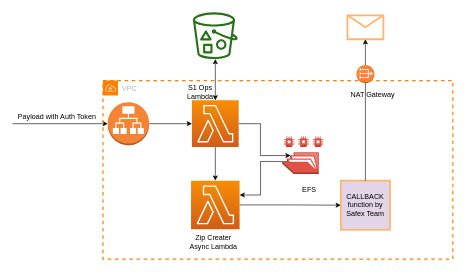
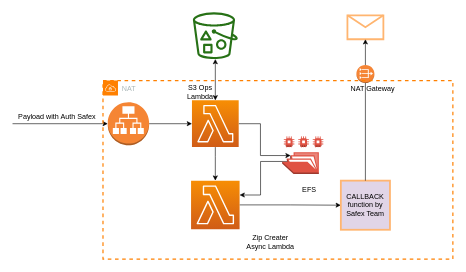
  <mxCell id="0" />
  <mxCell id="1" parent="0" />
  <mxCell id="2" style="edgeStyle=orthogonalEdgeStyle;rounded=0;orthogonalLoop=1;jettySize=auto;html=1;startArrow=none;startFill=0;" edge="1" parent="1" source="4" target="15"><mxGeometry relative="1" as="geometry" /></mxCell>
  <mxCell id="3" style="edgeStyle=orthogonalEdgeStyle;rounded=0;orthogonalLoop=1;jettySize=auto;html=1;entryX=0.205;entryY=0.51;entryDx=0;entryDy=0;entryPerimeter=0;startArrow=classic;startFill=1;endArrow=none;endFill=0;" edge="1" parent="1" source="4" target="9"><mxGeometry relative="1" as="geometry"><Array as="points"><mxPoint x="434" y="325" /><mxPoint x="434" y="269" /><mxPoint x="484" y="269" /></Array></mxGeometry></mxCell>
  <mxCell id="4" value="" style="points=[[0,0,0],[0.25,0,0],[0.5,0,0],[0.75,0,0],[1,0,0],[0,1,0],[0.25,1,0],[0.5,1,0],[0.75,1,0],[1,1,0],[0,0.25,0],[0,0.5,0],[0,0.75,0],[1,0.25,0],[1,0.5,0],[1,0.75,0]];outlineConnect=0;fontColor=#232F3E;gradientColor=#F78E04;gradientDirection=north;fillColor=#D05C17;strokeColor=#ffffff;dashed=0;verticalLabelPosition=bottom;verticalAlign=top;align=center;html=1;fontSize=12;fontStyle=0;aspect=fixed;shape=mxgraph.aws4.resourceIcon;resIcon=mxgraph.aws4.lambda;" vertex="1" parent="1"><mxGeometry x="318" y="301" width="81" height="81" as="geometry" /></mxCell>
  <mxCell id="5" style="edgeStyle=orthogonalEdgeStyle;rounded=0;orthogonalLoop=1;jettySize=auto;html=1;entryX=0.5;entryY=0;entryDx=0;entryDy=0;entryPerimeter=0;" edge="1" parent="1" source="8" target="4"><mxGeometry relative="1" as="geometry"><Array as="points"><mxPoint x="359" y="261" /><mxPoint x="359" y="261" /></Array></mxGeometry></mxCell>
  <mxCell id="6" value="" style="edgeStyle=orthogonalEdgeStyle;rounded=0;orthogonalLoop=1;jettySize=auto;html=1;startArrow=classic;startFill=1;" edge="1" parent="1" source="8" target="11"><mxGeometry relative="1" as="geometry" /></mxCell>
  <mxCell id="7" style="edgeStyle=orthogonalEdgeStyle;rounded=0;orthogonalLoop=1;jettySize=auto;html=1;entryX=0.205;entryY=0.51;entryDx=0;entryDy=0;entryPerimeter=0;startArrow=none;startFill=0;" edge="1" parent="1" source="8" target="9"><mxGeometry relative="1" as="geometry" /></mxCell>
  <mxCell id="8" value="" style="points=[[0,0,0],[0.25,0,0],[0.5,0,0],[0.75,0,0],[1,0,0],[0,1,0],[0.25,1,0],[0.5,1,0],[0.75,1,0],[1,1,0],[0,0.25,0],[0,0.5,0],[0,0.75,0],[1,0.25,0],[1,0.5,0],[1,0.75,0]];outlineConnect=0;fontColor=#232F3E;gradientColor=#F78E04;gradientDirection=north;fillColor=#D05C17;strokeColor=#ffffff;dashed=0;verticalLabelPosition=bottom;verticalAlign=top;align=center;html=1;fontSize=12;fontStyle=0;aspect=fixed;shape=mxgraph.aws4.resourceIcon;resIcon=mxgraph.aws4.lambda;" vertex="1" parent="1"><mxGeometry x="319.5" y="167" width="78" height="78" as="geometry" /></mxCell>
  <mxCell id="9" value="" style="outlineConnect=0;dashed=0;verticalLabelPosition=bottom;verticalAlign=top;align=center;html=1;shape=mxgraph.aws3.efs_share;fillColor=#E05243;gradientColor=none;" vertex="1" parent="1"><mxGeometry x="470" y="227" width="69" height="63" as="geometry" /></mxCell>
  <mxCell id="10" value="" style="shape=message;html=1;whiteSpace=wrap;html=1;outlineConnect=0;strokeColor=#FFB570;strokeWidth=3;" vertex="1" parent="1"><mxGeometry x="579" y="25" width="60" height="40" as="geometry" /></mxCell>
  <mxCell id="11" value="" style="outlineConnect=0;fontColor=#232F3E;gradientColor=none;fillColor=#277116;strokeColor=none;dashed=0;verticalLabelPosition=bottom;verticalAlign=top;align=center;html=1;fontSize=12;fontStyle=0;aspect=fixed;pointerEvents=1;shape=mxgraph.aws4.bucket_with_objects;" vertex="1" parent="1"><mxGeometry x="321" y="20" width="75" height="78" as="geometry" /></mxCell>
  <mxCell id="12" style="edgeStyle=orthogonalEdgeStyle;rounded=0;orthogonalLoop=1;jettySize=auto;html=1;entryX=0;entryY=0.5;entryDx=0;entryDy=0;entryPerimeter=0;startArrow=none;startFill=0;" edge="1" parent="1" source="13" target="8"><mxGeometry relative="1" as="geometry" /></mxCell>
  <mxCell id="13" value="" style="outlineConnect=0;dashed=0;verticalLabelPosition=bottom;verticalAlign=top;align=center;html=1;shape=mxgraph.aws3.application_load_balancer;fillColor=#F58534;gradientColor=none;strokeColor=#FFB570;" vertex="1" parent="1"><mxGeometry x="179" y="170" width="69" height="72" as="geometry" /></mxCell>
  <mxCell id="14" style="edgeStyle=orthogonalEdgeStyle;rounded=0;orthogonalLoop=1;jettySize=auto;html=1;entryX=0.5;entryY=1;entryDx=0;entryDy=0;startArrow=none;startFill=0;" edge="1" parent="1" source="23" target="10"><mxGeometry relative="1" as="geometry" /></mxCell>
  <mxCell id="15" value="CALLBACK function by Safex Team" style="whiteSpace=wrap;html=1;aspect=fixed;strokeColor=#FFB570;strokeWidth=3;fillColor=#e1d5e7;" vertex="1" parent="1"><mxGeometry x="568" y="301" width="82" height="82" as="geometry" /></mxCell>
  <mxCell id="16" value="EFS" style="text;html=1;align=center;verticalAlign=middle;resizable=0;points=[];autosize=1;strokeColor=none;" vertex="1" parent="1"><mxGeometry x="498" y="308" width="33" height="18" as="geometry" /></mxCell>
- <mxCell id="17" value="S1 Ops &lt;br&gt;Lambda" style="text;html=1;align=center;verticalAlign=middle;resizable=0;points=[];autosize=1;strokeColor=none;" vertex="1" parent="1"><mxGeometry x="306" y="138" width="53" height="32" as="geometry" /></mxCell>
- <mxCell id="18" value="Zip Creater&lt;br&gt;Async Lambda" style="text;html=1;align=center;verticalAlign=middle;resizable=0;points=[];autosize=1;strokeColor=none;" vertex="1" parent="1"><mxGeometry x="310" y="387" width="89" height="32" as="geometry" /></mxCell>
- <mxCell id="19" value="Payload with Auth Token" style="text;html=1;align=center;verticalAlign=middle;resizable=0;points=[];autosize=1;strokeColor=none;" vertex="1" parent="1"><mxGeometry x="23" y="186" width="141" height="18" as="geometry" /></mxCell>
+ <mxCell id="17" value="S3 Ops &lt;br&gt;Lambda" style="text;html=1;align=center;verticalAlign=middle;resizable=0;points=[];autosize=1;strokeColor=none;" vertex="1" parent="1"><mxGeometry x="306" y="138" width="53" height="32" as="geometry" /></mxCell>
+ <mxCell id="18" value="Zip Creater&lt;br&gt;Async Lambda" style="text;html=1;align=center;verticalAlign=middle;resizable=0;points=[];autosize=1;strokeColor=none;" vertex="1" parent="1"><mxGeometry x="405" y="387" width="89" height="32" as="geometry" /></mxCell>
+ <mxCell id="19" value="Payload with Auth Safex" style="text;html=1;align=center;verticalAlign=middle;resizable=0;points=[];autosize=1;strokeColor=none;" vertex="1" parent="1"><mxGeometry x="23" y="186" width="141" height="18" as="geometry" /></mxCell>
  <mxCell id="20" value="" style="endArrow=classic;html=1;entryX=0;entryY=0.5;entryDx=0;entryDy=0;entryPerimeter=0;" edge="1" parent="1" target="13"><mxGeometry width="50" height="50" relative="1" as="geometry"><mxPoint x="20" y="206" as="sourcePoint" /><mxPoint x="430" y="179" as="targetPoint" /></mxGeometry></mxCell>
- <mxCell id="21" value="NAT Gateway" style="text;html=1;align=center;verticalAlign=middle;resizable=0;points=[];autosize=1;strokeColor=none;" vertex="1" parent="1"><mxGeometry x="579" y="149" width="83" height="18" as="geometry" /></mxCell>
+ <mxCell id="21" value="NAT Gateway" style="text;html=1;align=center;verticalAlign=middle;resizable=0;points=[];autosize=1;strokeColor=none;" vertex="1" parent="1"><mxGeometry x="579" y="139" width="83" height="18" as="geometry" /></mxCell>
  <mxCell id="22" value="" style="edgeStyle=orthogonalEdgeStyle;rounded=0;orthogonalLoop=1;jettySize=auto;html=1;entryX=0.5;entryY=1;entryDx=0;entryDy=0;startArrow=none;startFill=0;endArrow=none;" edge="1" parent="1" source="15" target="23"><mxGeometry relative="1" as="geometry"><mxPoint x="580" y="301" as="sourcePoint" /><mxPoint x="609" y="82" as="targetPoint" /></mxGeometry></mxCell>
  <mxCell id="23" value="" style="outlineConnect=0;dashed=0;verticalLabelPosition=bottom;verticalAlign=top;align=center;html=1;shape=mxgraph.aws3.vpc_nat_gateway;fillColor=#F58536;gradientColor=none;strokeColor=#FFB570;strokeWidth=3;" vertex="1" parent="1"><mxGeometry x="594" y="108" width="30" height="30" as="geometry" /></mxCell>
- <mxCell id="24" value="VPC" style="points=[[0,0],[0.25,0],[0.5,0],[0.75,0],[1,0],[1,0.25],[1,0.5],[1,0.75],[1,1],[0.75,1],[0.5,1],[0.25,1],[0,1],[0,0.75],[0,0.5],[0,0.25]];outlineConnect=0;gradientColor=none;html=1;whiteSpace=wrap;fontSize=12;fontStyle=0;shape=mxgraph.aws4.group;grIcon=mxgraph.aws4.group_vpc;fillColor=none;verticalAlign=top;align=left;spacingLeft=30;fontColor=#AAB7B8;dashed=1;strokeWidth=2;strokeColor=#FF8000;" vertex="1" parent="1"><mxGeometry x="171" y="134" width="584" height="298" as="geometry" /></mxCell>
+ <mxCell id="24" value="NAT" style="points=[[0,0],[0.25,0],[0.5,0],[0.75,0],[1,0],[1,0.25],[1,0.5],[1,0.75],[1,1],[0.75,1],[0.5,1],[0.25,1],[0,1],[0,0.75],[0,0.5],[0,0.25]];outlineConnect=0;gradientColor=none;html=1;whiteSpace=wrap;fontSize=12;fontStyle=0;shape=mxgraph.aws4.group;grIcon=mxgraph.aws4.group_vpc;fillColor=none;verticalAlign=top;align=left;spacingLeft=30;fontColor=#AAB7B8;dashed=1;strokeWidth=2;strokeColor=#FF8000;" vertex="1" parent="1"><mxGeometry x="171" y="134" width="584" height="298" as="geometry" /></mxCell>
